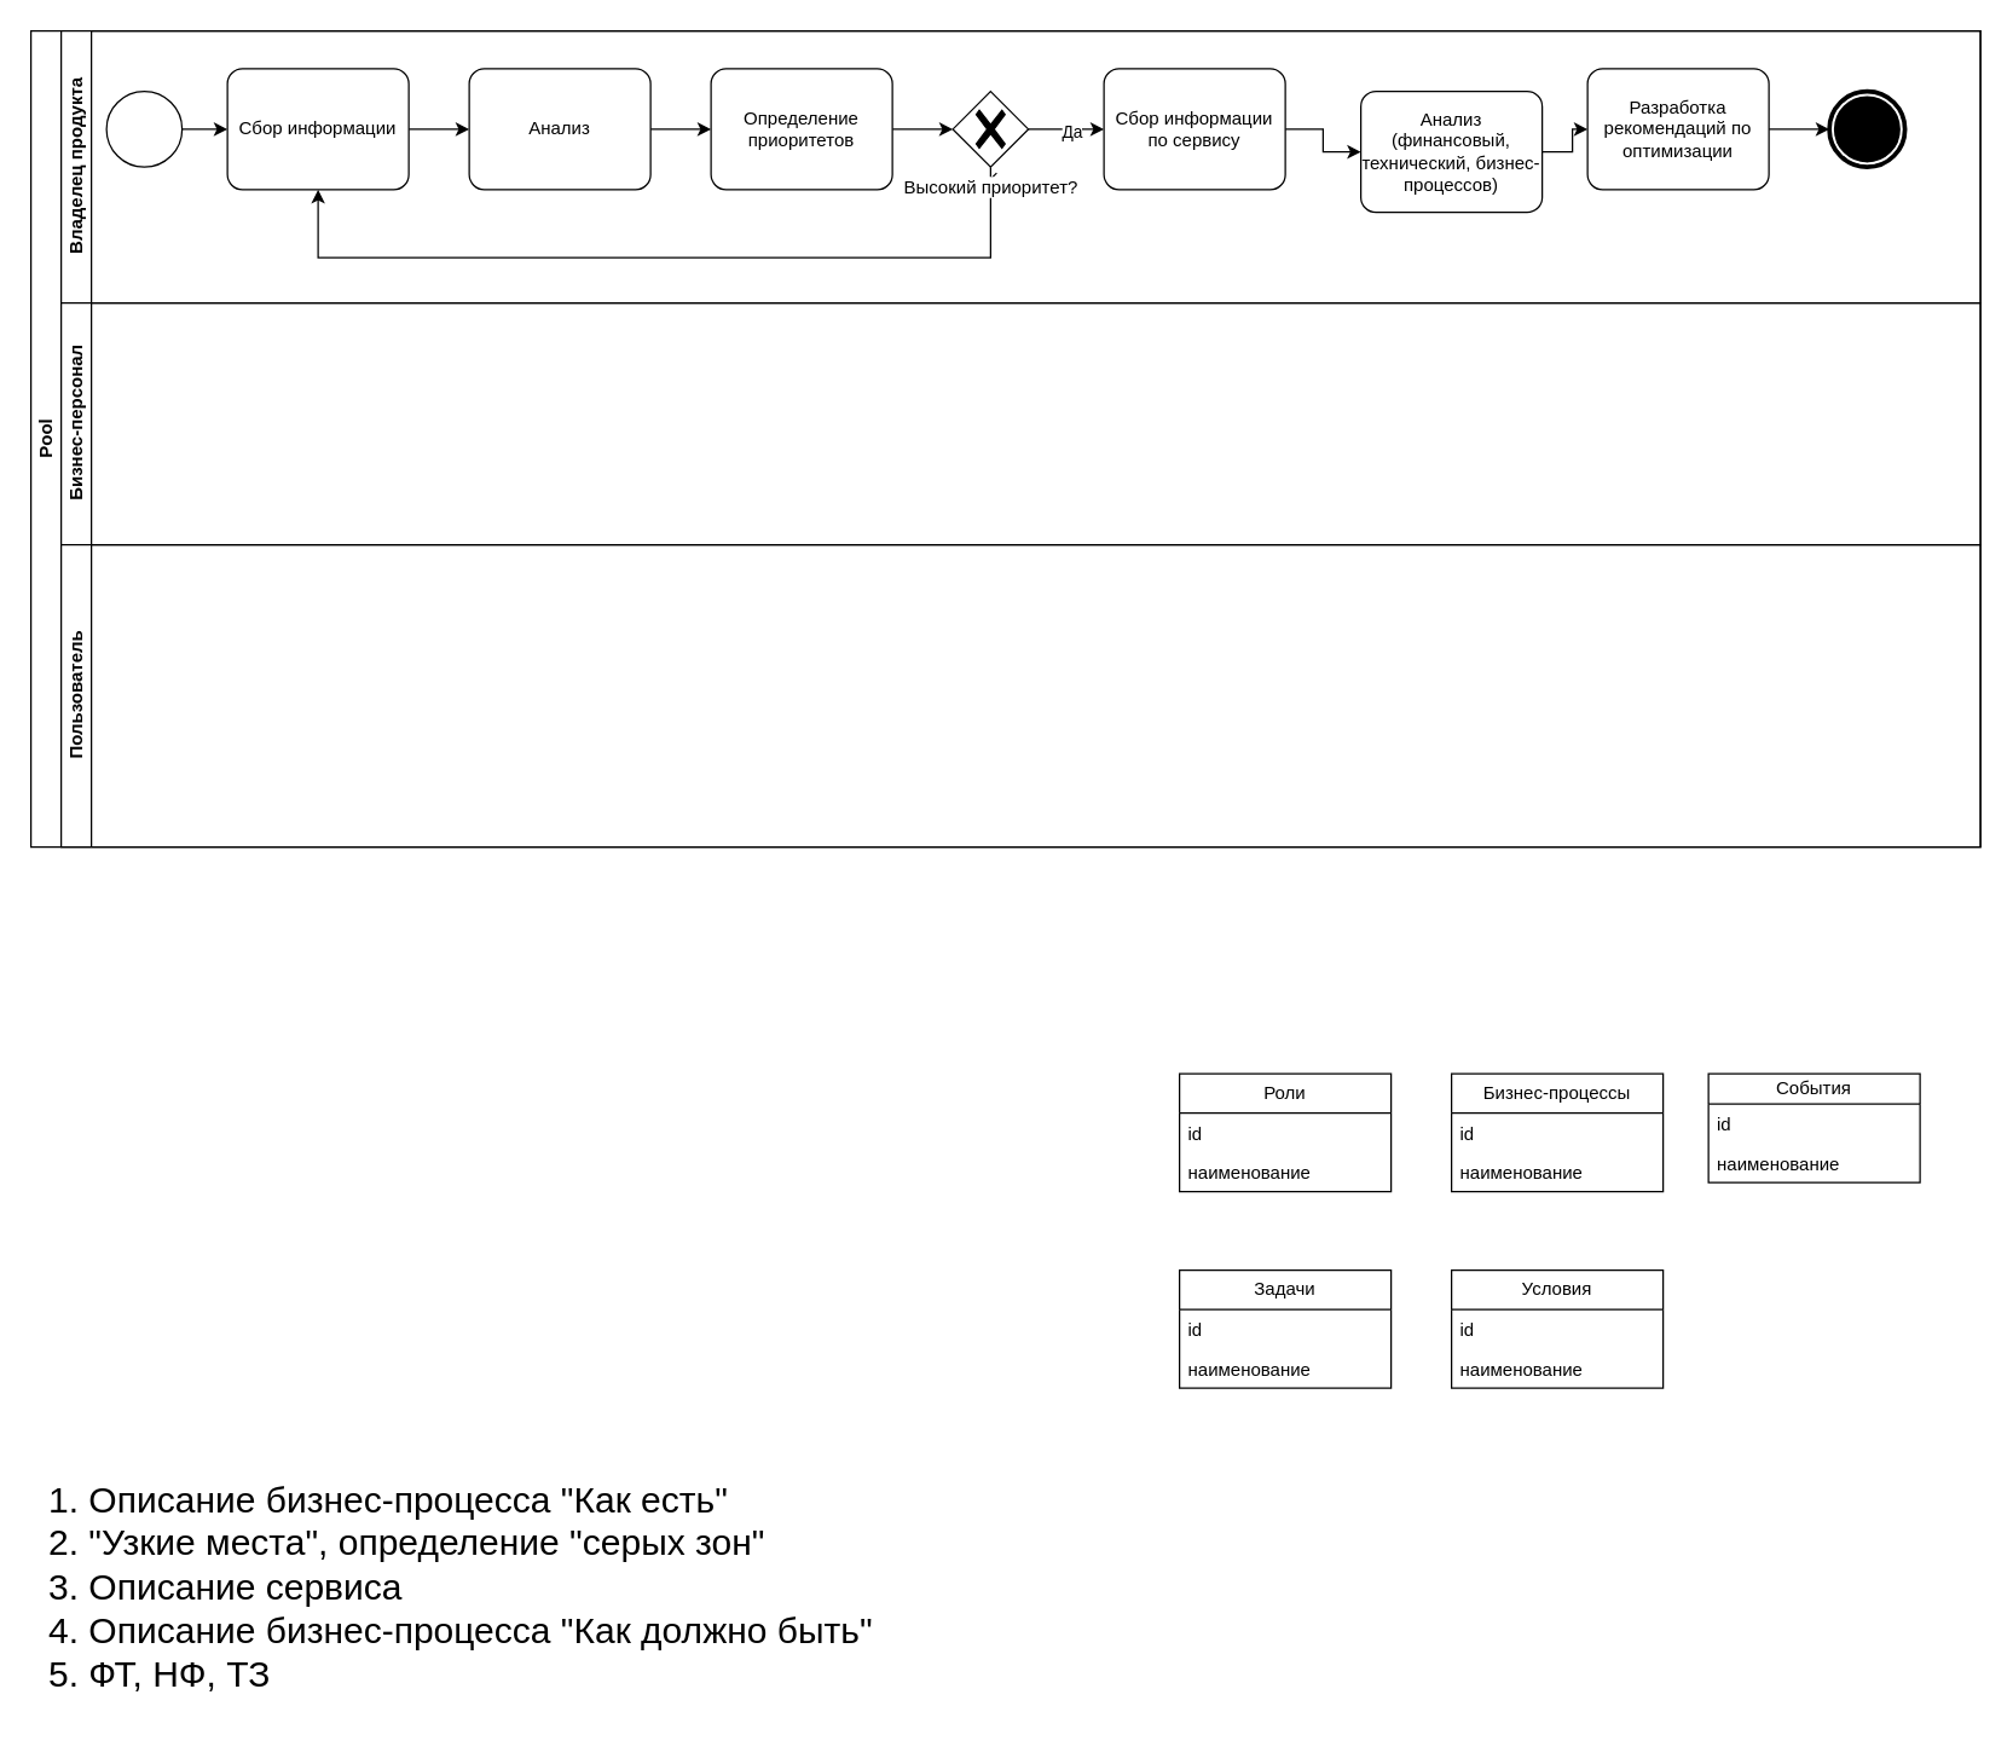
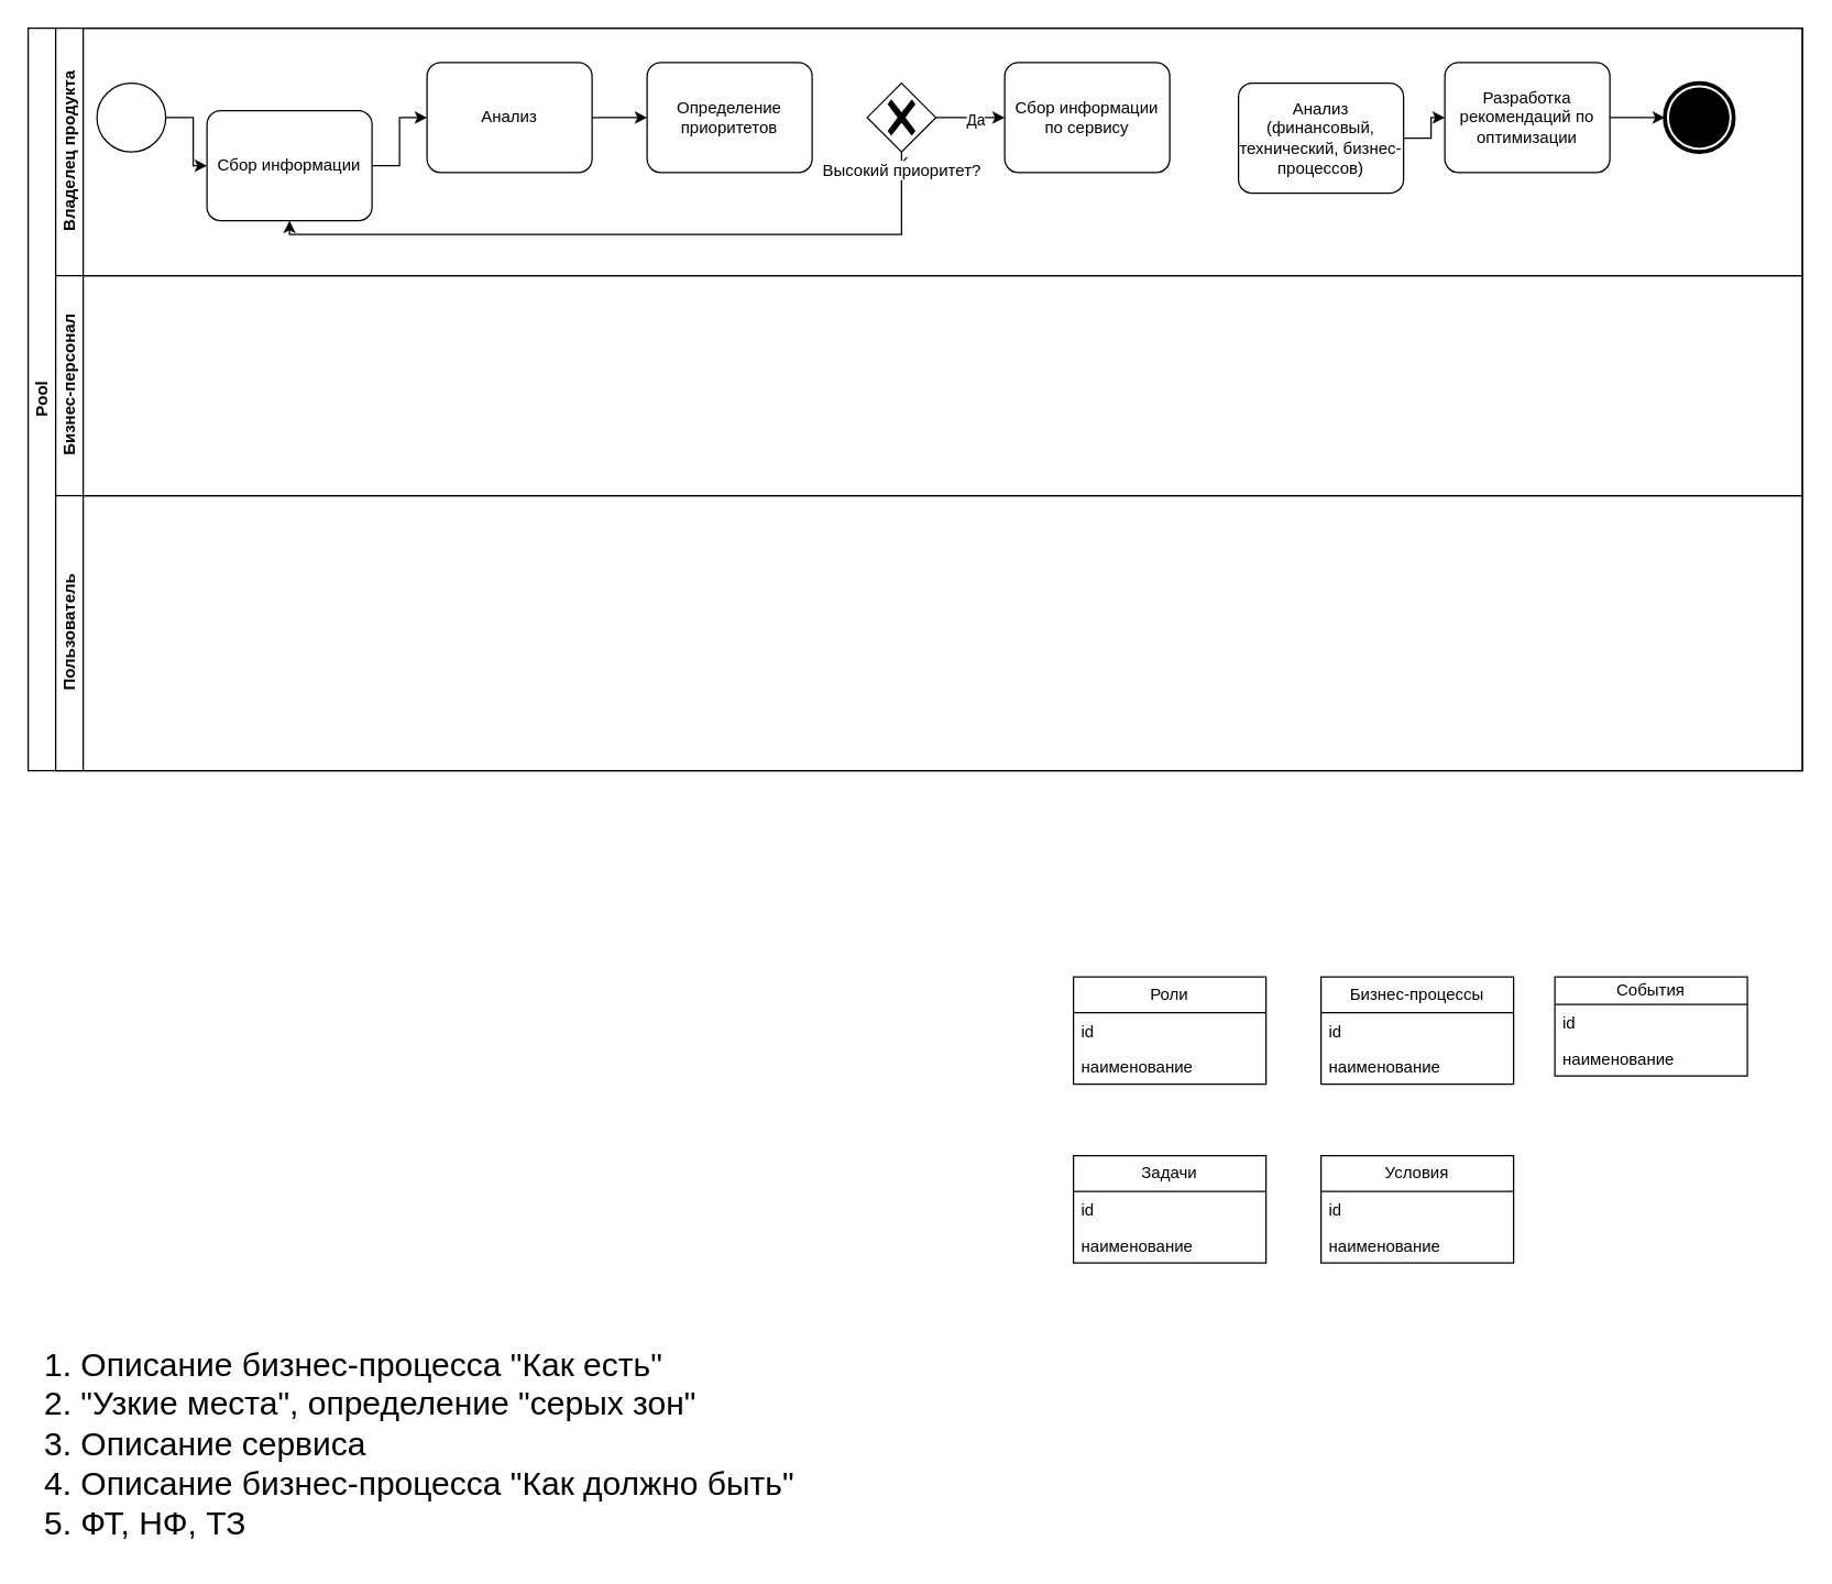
  <mxCell id="0" />
  <mxCell id="1" parent="0" />
  <mxCell id="2" style="edgeStyle=orthogonalEdgeStyle;rounded=0;orthogonalLoop=1;jettySize=auto;html=1;exitX=1;exitY=0.5;exitDx=0;exitDy=0;exitPerimeter=0;entryX=0;entryY=0.5;entryDx=0;entryDy=0;entryPerimeter=0;" parent="1" source="3" target="5" edge="1"><mxGeometry relative="1" as="geometry" /></mxCell>
  <mxCell id="3" value="" style="points=[[0.145,0.145,0],[0.5,0,0],[0.855,0.145,0],[1,0.5,0],[0.855,0.855,0],[0.5,1,0],[0.145,0.855,0],[0,0.5,0]];shape=mxgraph.bpmn.event;html=1;verticalLabelPosition=bottom;labelBackgroundColor=#ffffff;verticalAlign=top;align=center;perimeter=ellipsePerimeter;outlineConnect=0;aspect=fixed;outline=standard;symbol=general;" parent="1" vertex="1"><mxGeometry x="70" y="60" width="50" height="50" as="geometry" /></mxCell>
  <mxCell id="4" value="" style="edgeStyle=orthogonalEdgeStyle;rounded=0;orthogonalLoop=1;jettySize=auto;html=1;" parent="1" source="5" target="9" edge="1"><mxGeometry relative="1" as="geometry" /></mxCell>
- <mxCell id="5" value="Сбор информации" style="points=[[0.25,0,0],[0.5,0,0],[0.75,0,0],[1,0.25,0],[1,0.5,0],[1,0.75,0],[0.75,1,0],[0.5,1,0],[0.25,1,0],[0,0.75,0],[0,0.5,0],[0,0.25,0]];shape=mxgraph.bpmn.task;whiteSpace=wrap;rectStyle=rounded;size=10;html=1;container=1;expand=0;collapsible=0;taskMarker=abstract;" parent="1" vertex="1"><mxGeometry x="150" y="45" width="120" height="80" as="geometry" /></mxCell>
- <mxCell id="6" style="edgeStyle=orthogonalEdgeStyle;rounded=0;orthogonalLoop=1;jettySize=auto;html=1;exitX=1;exitY=0.5;exitDx=0;exitDy=0;exitPerimeter=0;" parent="1" source="7" target="13" edge="1"><mxGeometry relative="1" as="geometry" /></mxCell>
+ <mxCell id="5" value="Сбор информации" style="points=[[0.25,0,0],[0.5,0,0],[0.75,0,0],[1,0.25,0],[1,0.5,0],[1,0.75,0],[0.75,1,0],[0.5,1,0],[0.25,1,0],[0,0.75,0],[0,0.5,0],[0,0.25,0]];shape=mxgraph.bpmn.task;whiteSpace=wrap;rectStyle=rounded;size=10;html=1;container=1;expand=0;collapsible=0;taskMarker=abstract;" parent="1" vertex="1"><mxGeometry x="150" y="80" width="120" height="80" as="geometry" /></mxCell>
  <mxCell id="7" value="Определение приоритетов" style="points=[[0.25,0,0],[0.5,0,0],[0.75,0,0],[1,0.25,0],[1,0.5,0],[1,0.75,0],[0.75,1,0],[0.5,1,0],[0.25,1,0],[0,0.75,0],[0,0.5,0],[0,0.25,0]];shape=mxgraph.bpmn.task;whiteSpace=wrap;rectStyle=rounded;size=10;html=1;container=1;expand=0;collapsible=0;taskMarker=abstract;" parent="1" vertex="1"><mxGeometry x="470" y="45" width="120" height="80" as="geometry" /></mxCell>
  <mxCell id="8" style="edgeStyle=orthogonalEdgeStyle;rounded=0;orthogonalLoop=1;jettySize=auto;html=1;exitX=1;exitY=0.5;exitDx=0;exitDy=0;exitPerimeter=0;entryX=0;entryY=0.5;entryDx=0;entryDy=0;entryPerimeter=0;" parent="1" source="9" target="7" edge="1"><mxGeometry relative="1" as="geometry" /></mxCell>
  <mxCell id="9" value="Анализ" style="points=[[0.25,0,0],[0.5,0,0],[0.75,0,0],[1,0.25,0],[1,0.5,0],[1,0.75,0],[0.75,1,0],[0.5,1,0],[0.25,1,0],[0,0.75,0],[0,0.5,0],[0,0.25,0]];shape=mxgraph.bpmn.task;whiteSpace=wrap;rectStyle=rounded;size=10;html=1;container=1;expand=0;collapsible=0;taskMarker=abstract;" parent="1" vertex="1"><mxGeometry x="310" y="45" width="120" height="80" as="geometry" /></mxCell>
  <mxCell id="10" style="edgeStyle=orthogonalEdgeStyle;rounded=0;orthogonalLoop=1;jettySize=auto;html=1;exitX=1;exitY=0.5;exitDx=0;exitDy=0;exitPerimeter=0;entryX=0;entryY=0.5;entryDx=0;entryDy=0;entryPerimeter=0;" parent="1" source="13" target="15" edge="1"><mxGeometry relative="1" as="geometry" /></mxCell>
  <mxCell id="11" value="Да" style="edgeLabel;html=1;align=center;verticalAlign=middle;resizable=0;points=[];" parent="10" vertex="1" connectable="0"><mxGeometry x="0.106" y="-1" relative="1" as="geometry"><mxPoint as="offset" /></mxGeometry></mxCell>
  <mxCell id="12" style="edgeStyle=orthogonalEdgeStyle;rounded=0;orthogonalLoop=1;jettySize=auto;html=1;exitX=0.5;exitY=1;exitDx=0;exitDy=0;exitPerimeter=0;entryX=0.5;entryY=1;entryDx=0;entryDy=0;entryPerimeter=0;startArrow=dash;startFill=0;" parent="1" source="13" target="5" edge="1"><mxGeometry relative="1" as="geometry"><Array as="points"><mxPoint x="655" y="170" /><mxPoint x="210" y="170" /></Array></mxGeometry></mxCell>
  <mxCell id="13" value="Высокий приоритет?" style="points=[[0.25,0.25,0],[0.5,0,0],[0.75,0.25,0],[1,0.5,0],[0.75,0.75,0],[0.5,1,0],[0.25,0.75,0],[0,0.5,0]];shape=mxgraph.bpmn.gateway2;html=1;verticalLabelPosition=bottom;labelBackgroundColor=#ffffff;verticalAlign=top;align=center;perimeter=rhombusPerimeter;outlineConnect=0;outline=none;symbol=none;gwType=exclusive;" parent="1" vertex="1"><mxGeometry x="630" y="60" width="50" height="50" as="geometry" /></mxCell>
- <mxCell id="14" value="" style="edgeStyle=orthogonalEdgeStyle;rounded=0;orthogonalLoop=1;jettySize=auto;html=1;" parent="1" source="15" target="17" edge="1"><mxGeometry relative="1" as="geometry" /></mxCell>
  <mxCell id="15" value="Сбор информации по сервису" style="points=[[0.25,0,0],[0.5,0,0],[0.75,0,0],[1,0.25,0],[1,0.5,0],[1,0.75,0],[0.75,1,0],[0.5,1,0],[0.25,1,0],[0,0.75,0],[0,0.5,0],[0,0.25,0]];shape=mxgraph.bpmn.task;whiteSpace=wrap;rectStyle=rounded;size=10;html=1;container=1;expand=0;collapsible=0;taskMarker=abstract;" parent="1" vertex="1"><mxGeometry x="730" y="45" width="120" height="80" as="geometry" /></mxCell>
  <mxCell id="16" value="" style="edgeStyle=orthogonalEdgeStyle;rounded=0;orthogonalLoop=1;jettySize=auto;html=1;" parent="1" source="17" target="19" edge="1"><mxGeometry relative="1" as="geometry" /></mxCell>
  <mxCell id="17" value="Анализ (финансовый, технический, бизнес-процессов)" style="points=[[0.25,0,0],[0.5,0,0],[0.75,0,0],[1,0.25,0],[1,0.5,0],[1,0.75,0],[0.75,1,0],[0.5,1,0],[0.25,1,0],[0,0.75,0],[0,0.5,0],[0,0.25,0]];shape=mxgraph.bpmn.task;whiteSpace=wrap;rectStyle=rounded;size=10;html=1;container=1;expand=0;collapsible=0;taskMarker=abstract;" parent="1" vertex="1"><mxGeometry x="900" y="60" width="120" height="80" as="geometry" /></mxCell>
  <mxCell id="18" value="" style="edgeStyle=orthogonalEdgeStyle;rounded=0;orthogonalLoop=1;jettySize=auto;html=1;" parent="1" source="19" edge="1"><mxGeometry relative="1" as="geometry"><mxPoint x="1210" y="85" as="targetPoint" /></mxGeometry></mxCell>
  <mxCell id="19" value="Разработка рекомендаций по оптимизации" style="points=[[0.25,0,0],[0.5,0,0],[0.75,0,0],[1,0.25,0],[1,0.5,0],[1,0.75,0],[0.75,1,0],[0.5,1,0],[0.25,1,0],[0,0.75,0],[0,0.5,0],[0,0.25,0]];shape=mxgraph.bpmn.task;whiteSpace=wrap;rectStyle=rounded;size=10;html=1;container=1;expand=0;collapsible=0;taskMarker=abstract;" parent="1" vertex="1"><mxGeometry x="1050" y="45" width="120" height="80" as="geometry" /></mxCell>
  <mxCell id="20" value="" style="points=[[0.145,0.145,0],[0.5,0,0],[0.855,0.145,0],[1,0.5,0],[0.855,0.855,0],[0.5,1,0],[0.145,0.855,0],[0,0.5,0]];shape=mxgraph.bpmn.event;html=1;verticalLabelPosition=bottom;labelBackgroundColor=#ffffff;verticalAlign=top;align=center;perimeter=ellipsePerimeter;outlineConnect=0;aspect=fixed;outline=end;symbol=terminate;" parent="1" vertex="1"><mxGeometry x="1210" y="60" width="50" height="50" as="geometry" /></mxCell>
  <mxCell id="21" value="Pool" style="swimlane;html=1;childLayout=stackLayout;resizeParent=1;resizeParentMax=0;horizontal=0;startSize=20;horizontalStack=0;whiteSpace=wrap;" parent="1" vertex="1"><mxGeometry x="20" y="20" width="1290" height="540" as="geometry" /></mxCell>
  <mxCell id="22" value="Владелец продукта" style="swimlane;html=1;startSize=20;horizontal=0;" parent="21" vertex="1"><mxGeometry x="20" width="1270" height="180" as="geometry" /></mxCell>
  <mxCell id="23" value="Бизнес-персонал" style="swimlane;html=1;startSize=20;horizontal=0;" parent="21" vertex="1"><mxGeometry x="20" y="180" width="1270" height="160" as="geometry" /></mxCell>
  <mxCell id="24" value="Пользователь" style="swimlane;html=1;startSize=20;horizontal=0;" parent="21" vertex="1"><mxGeometry x="20" y="340" width="1270" height="200" as="geometry" /></mxCell>
  <mxCell id="25" value="1. Описание бизнес-процесса &quot;Как есть&quot;&lt;br&gt;2. &quot;Узкие места&quot;, определение &quot;серых зон&quot;&lt;br&gt;3. Описание сервиса&lt;br&gt;4. Описание бизнес-процесса &quot;Как должно быть&quot;&lt;br&gt;5. ФТ, НФ, ТЗ" style="text;html=1;strokeColor=none;fillColor=none;align=left;verticalAlign=middle;whiteSpace=wrap;rounded=0;fontSize=24;" parent="1" vertex="1"><mxGeometry x="30" y="970" width="580" height="160" as="geometry" /></mxCell>
  <mxCell id="26" value="Роли" style="swimlane;fontStyle=0;childLayout=stackLayout;horizontal=1;startSize=26;fillColor=none;horizontalStack=0;resizeParent=1;resizeParentMax=0;resizeLast=0;collapsible=1;marginBottom=0;whiteSpace=wrap;html=1;" parent="1" vertex="1"><mxGeometry x="780" y="710" width="140" height="78" as="geometry" /></mxCell>
  <mxCell id="27" value="id" style="text;strokeColor=none;fillColor=none;align=left;verticalAlign=top;spacingLeft=4;spacingRight=4;overflow=hidden;rotatable=0;points=[[0,0.5],[1,0.5]];portConstraint=eastwest;whiteSpace=wrap;html=1;" parent="26" vertex="1"><mxGeometry y="26" width="140" height="26" as="geometry" /></mxCell>
  <mxCell id="28" value="наименование" style="text;strokeColor=none;fillColor=none;align=left;verticalAlign=top;spacingLeft=4;spacingRight=4;overflow=hidden;rotatable=0;points=[[0,0.5],[1,0.5]];portConstraint=eastwest;whiteSpace=wrap;html=1;" parent="26" vertex="1"><mxGeometry y="52" width="140" height="26" as="geometry" /></mxCell>
  <mxCell id="29" value="Бизнес-процессы" style="swimlane;fontStyle=0;childLayout=stackLayout;horizontal=1;startSize=26;fillColor=none;horizontalStack=0;resizeParent=1;resizeParentMax=0;resizeLast=0;collapsible=1;marginBottom=0;whiteSpace=wrap;html=1;" parent="1" vertex="1"><mxGeometry x="960" y="710" width="140" height="78" as="geometry" /></mxCell>
  <mxCell id="30" value="id" style="text;strokeColor=none;fillColor=none;align=left;verticalAlign=top;spacingLeft=4;spacingRight=4;overflow=hidden;rotatable=0;points=[[0,0.5],[1,0.5]];portConstraint=eastwest;whiteSpace=wrap;html=1;" parent="29" vertex="1"><mxGeometry y="26" width="140" height="26" as="geometry" /></mxCell>
  <mxCell id="31" value="наименование" style="text;strokeColor=none;fillColor=none;align=left;verticalAlign=top;spacingLeft=4;spacingRight=4;overflow=hidden;rotatable=0;points=[[0,0.5],[1,0.5]];portConstraint=eastwest;whiteSpace=wrap;html=1;" parent="29" vertex="1"><mxGeometry y="52" width="140" height="26" as="geometry" /></mxCell>
  <mxCell id="32" value="Задачи" style="swimlane;fontStyle=0;childLayout=stackLayout;horizontal=1;startSize=26;fillColor=none;horizontalStack=0;resizeParent=1;resizeParentMax=0;resizeLast=0;collapsible=1;marginBottom=0;whiteSpace=wrap;html=1;" parent="1" vertex="1"><mxGeometry x="780" y="840" width="140" height="78" as="geometry" /></mxCell>
  <mxCell id="33" value="id" style="text;strokeColor=none;fillColor=none;align=left;verticalAlign=top;spacingLeft=4;spacingRight=4;overflow=hidden;rotatable=0;points=[[0,0.5],[1,0.5]];portConstraint=eastwest;whiteSpace=wrap;html=1;" parent="32" vertex="1"><mxGeometry y="26" width="140" height="26" as="geometry" /></mxCell>
  <mxCell id="34" value="наименование" style="text;strokeColor=none;fillColor=none;align=left;verticalAlign=top;spacingLeft=4;spacingRight=4;overflow=hidden;rotatable=0;points=[[0,0.5],[1,0.5]];portConstraint=eastwest;whiteSpace=wrap;html=1;" parent="32" vertex="1"><mxGeometry y="52" width="140" height="26" as="geometry" /></mxCell>
  <mxCell id="35" value="Условия" style="swimlane;fontStyle=0;childLayout=stackLayout;horizontal=1;startSize=26;fillColor=none;horizontalStack=0;resizeParent=1;resizeParentMax=0;resizeLast=0;collapsible=1;marginBottom=0;whiteSpace=wrap;html=1;" parent="1" vertex="1"><mxGeometry x="960" y="840" width="140" height="78" as="geometry" /></mxCell>
  <mxCell id="36" value="id" style="text;strokeColor=none;fillColor=none;align=left;verticalAlign=top;spacingLeft=4;spacingRight=4;overflow=hidden;rotatable=0;points=[[0,0.5],[1,0.5]];portConstraint=eastwest;whiteSpace=wrap;html=1;" parent="35" vertex="1"><mxGeometry y="26" width="140" height="26" as="geometry" /></mxCell>
  <mxCell id="37" value="наименование" style="text;strokeColor=none;fillColor=none;align=left;verticalAlign=top;spacingLeft=4;spacingRight=4;overflow=hidden;rotatable=0;points=[[0,0.5],[1,0.5]];portConstraint=eastwest;whiteSpace=wrap;html=1;" parent="35" vertex="1"><mxGeometry y="52" width="140" height="26" as="geometry" /></mxCell>
  <mxCell id="38" value="События" style="swimlane;fontStyle=0;childLayout=stackLayout;horizontal=1;startSize=20;fillColor=none;horizontalStack=0;resizeParent=1;resizeParentMax=0;resizeLast=0;collapsible=1;marginBottom=0;whiteSpace=wrap;html=1;" parent="1" vertex="1"><mxGeometry x="1130" y="710" width="140" height="72" as="geometry" /></mxCell>
  <mxCell id="39" value="id" style="text;strokeColor=none;fillColor=none;align=left;verticalAlign=top;spacingLeft=4;spacingRight=4;overflow=hidden;rotatable=0;points=[[0,0.5],[1,0.5]];portConstraint=eastwest;whiteSpace=wrap;html=1;" parent="38" vertex="1"><mxGeometry y="20" width="140" height="26" as="geometry" /></mxCell>
  <mxCell id="40" value="наименование" style="text;strokeColor=none;fillColor=none;align=left;verticalAlign=top;spacingLeft=4;spacingRight=4;overflow=hidden;rotatable=0;points=[[0,0.5],[1,0.5]];portConstraint=eastwest;whiteSpace=wrap;html=1;" parent="38" vertex="1"><mxGeometry y="46" width="140" height="26" as="geometry" /></mxCell>
